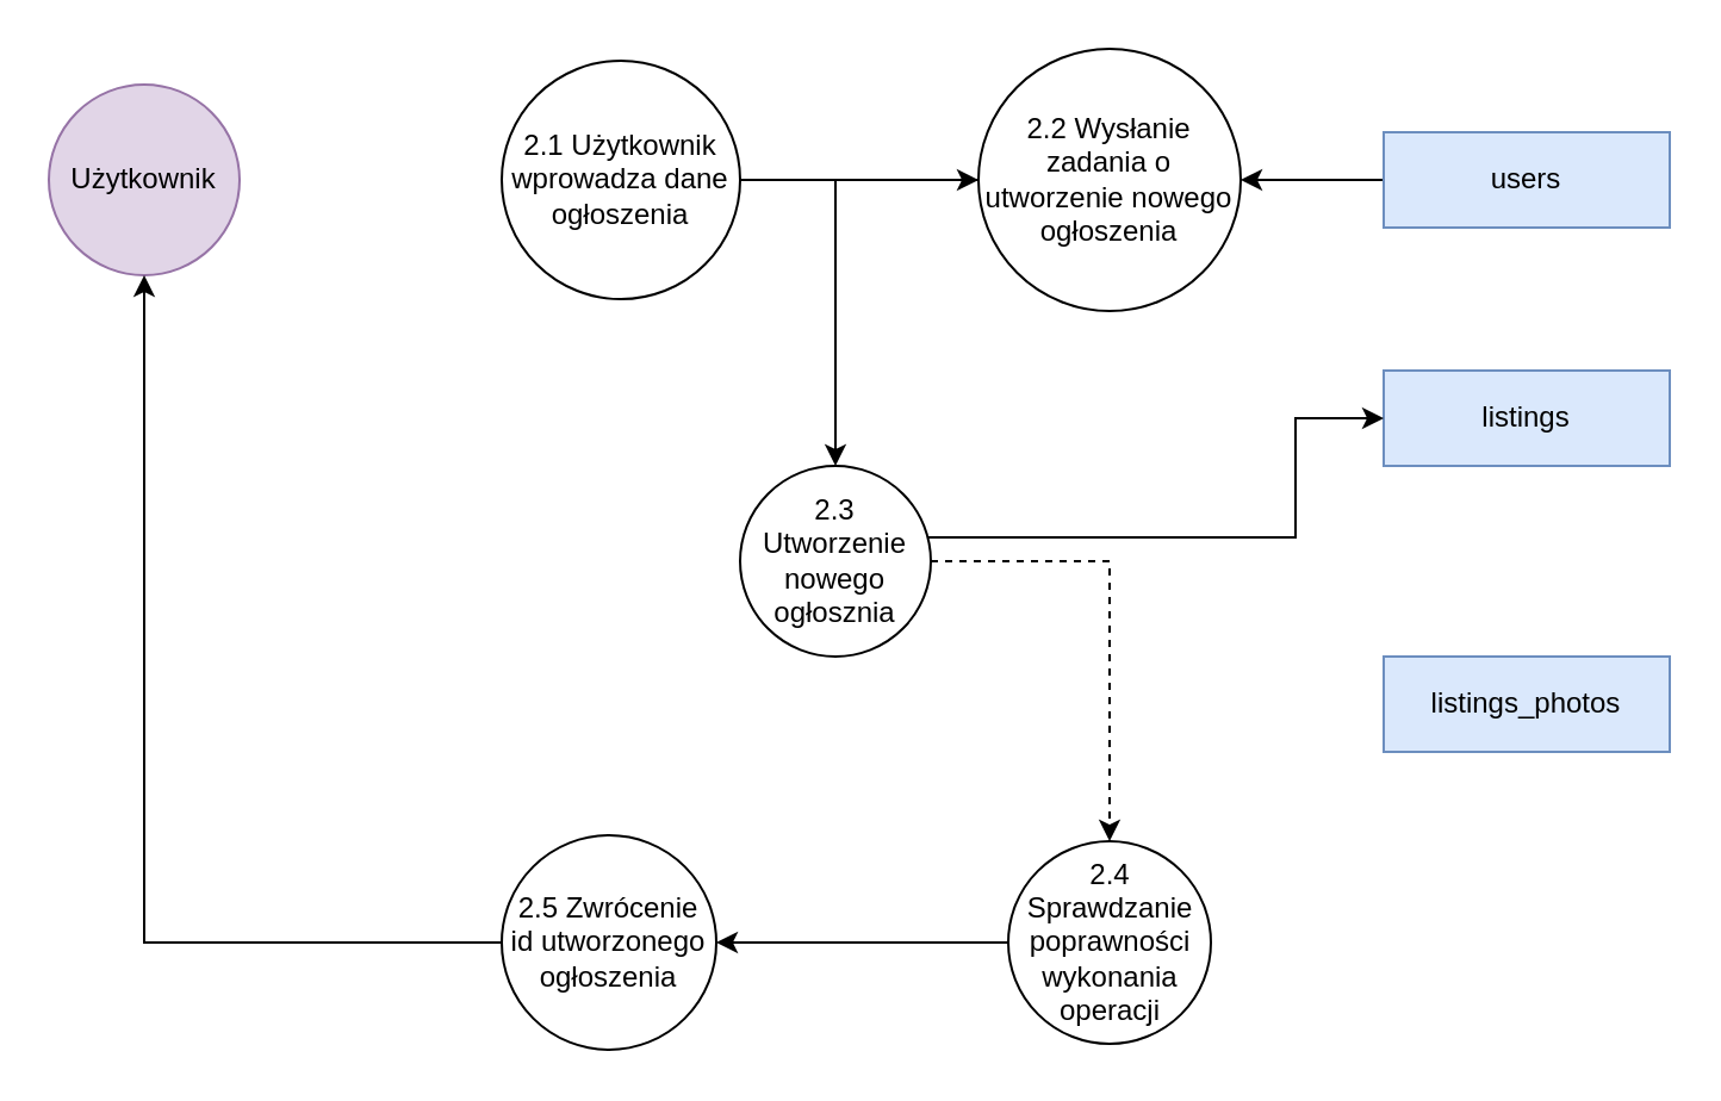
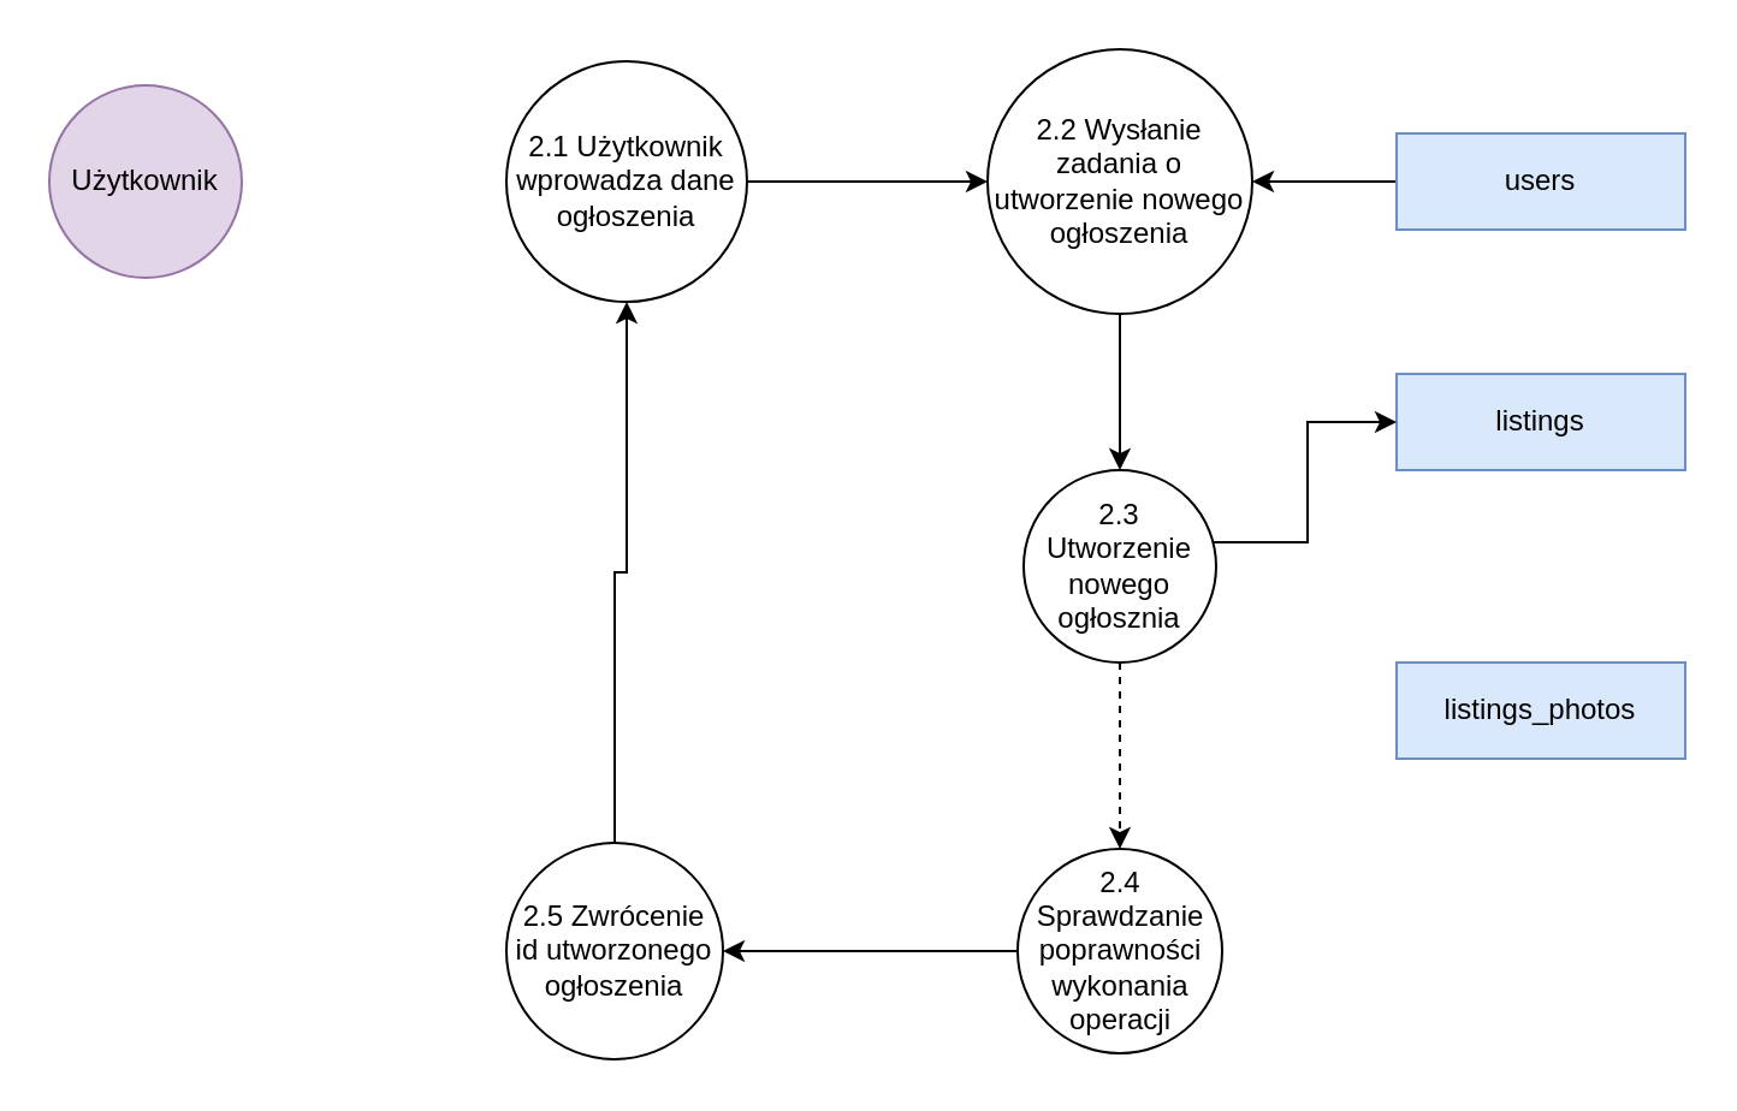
  <mxCell id="0" />
  <mxCell id="1" parent="0" />
  <mxCell id="2" value="Użytkownik" style="ellipse;whiteSpace=wrap;html=1;aspect=fixed;fillColor=#e1d5e7;strokeColor=#9673a6;" vertex="1" parent="1"><mxGeometry x="20" y="35" width="80" height="80" as="geometry" /></mxCell>
  <mxCell id="3" value="listings_photos" style="rounded=0;whiteSpace=wrap;html=1;fillColor=#dae8fc;strokeColor=#6c8ebf;" vertex="1" parent="1"><mxGeometry x="580" y="275" width="120" height="40" as="geometry" /></mxCell>
  <mxCell id="4" value="listings" style="rounded=0;whiteSpace=wrap;html=1;fillColor=#dae8fc;strokeColor=#6c8ebf;" vertex="1" parent="1"><mxGeometry x="580" y="155" width="120" height="40" as="geometry" /></mxCell>
- <mxCell id="5" style="edgeStyle=orthogonalEdgeStyle;rounded=0;orthogonalLoop=1;jettySize=auto;html=1;entryX=0.5;entryY=1;entryDx=0;entryDy=0;" edge="1" parent="1" source="6" target="2"><mxGeometry relative="1" as="geometry" /></mxCell>
+ <mxCell id="5" style="edgeStyle=orthogonalEdgeStyle;rounded=0;orthogonalLoop=1;jettySize=auto;html=1;" edge="1" parent="1" source="6" target="15"><mxGeometry relative="1" as="geometry" /></mxCell>
  <mxCell id="6" value="2.5 Zwrócenie id utworzonego ogłoszenia" style="ellipse;whiteSpace=wrap;html=1;aspect=fixed;" vertex="1" parent="1"><mxGeometry x="210" y="350" width="90" height="90" as="geometry" /></mxCell>
  <mxCell id="7" value="" style="edgeStyle=orthogonalEdgeStyle;rounded=0;orthogonalLoop=1;jettySize=auto;html=1;" edge="1" parent="1" source="8" target="6"><mxGeometry relative="1" as="geometry" /></mxCell>
  <mxCell id="8" value="2.4 Sprawdzanie poprawności wykonania operacji" style="ellipse;whiteSpace=wrap;html=1;aspect=fixed;" vertex="1" parent="1"><mxGeometry x="422.5" y="352.5" width="85" height="85" as="geometry" /></mxCell>
  <mxCell id="9" style="edgeStyle=orthogonalEdgeStyle;rounded=0;orthogonalLoop=1;jettySize=auto;html=1;entryX=0;entryY=0.5;entryDx=0;entryDy=0;" edge="1" parent="1" source="11" target="4"><mxGeometry relative="1" as="geometry"><Array as="points"><mxPoint x="543" y="225" /><mxPoint x="543" y="175" /></Array></mxGeometry></mxCell>
  <mxCell id="10" value="" style="edgeStyle=orthogonalEdgeStyle;rounded=0;orthogonalLoop=1;jettySize=auto;html=1;dashed=1;" edge="1" parent="1" source="11" target="8"><mxGeometry relative="1" as="geometry" /></mxCell>
- <mxCell id="11" value="2.3 Utworzenie nowego ogłosznia" style="ellipse;whiteSpace=wrap;html=1;aspect=fixed;" vertex="1" parent="1"><mxGeometry x="310" y="195" width="80" height="80" as="geometry" /></mxCell>
+ <mxCell id="11" value="2.3 Utworzenie nowego ogłosznia" style="ellipse;whiteSpace=wrap;html=1;aspect=fixed;" vertex="1" parent="1"><mxGeometry x="425" y="195" width="80" height="80" as="geometry" /></mxCell>
  <mxCell id="12" value="" style="edgeStyle=orthogonalEdgeStyle;rounded=0;orthogonalLoop=1;jettySize=auto;html=1;" edge="1" parent="1" source="13" target="11"><mxGeometry relative="1" as="geometry" /></mxCell>
  <mxCell id="13" value="2.2 Wysłanie zadania o utworzenie nowego ogłoszenia" style="ellipse;whiteSpace=wrap;html=1;aspect=fixed;" vertex="1" parent="1"><mxGeometry x="410" y="20" width="110" height="110" as="geometry" /></mxCell>
  <mxCell id="14" value="" style="edgeStyle=orthogonalEdgeStyle;rounded=0;orthogonalLoop=1;jettySize=auto;html=1;" edge="1" parent="1" source="15" target="13"><mxGeometry relative="1" as="geometry" /></mxCell>
  <mxCell id="15" value="2.1 Użytkownik wprowadza dane ogłoszenia" style="ellipse;whiteSpace=wrap;html=1;aspect=fixed;" vertex="1" parent="1"><mxGeometry x="210" y="25" width="100" height="100" as="geometry" /></mxCell>
  <mxCell id="16" value="" style="edgeStyle=orthogonalEdgeStyle;rounded=0;orthogonalLoop=1;jettySize=auto;html=1;" edge="1" parent="1" source="17" target="13"><mxGeometry relative="1" as="geometry" /></mxCell>
  <mxCell id="17" value="users" style="rounded=0;whiteSpace=wrap;html=1;fillColor=#dae8fc;strokeColor=#6c8ebf;" vertex="1" parent="1"><mxGeometry x="580" y="55" width="120" height="40" as="geometry" /></mxCell>
